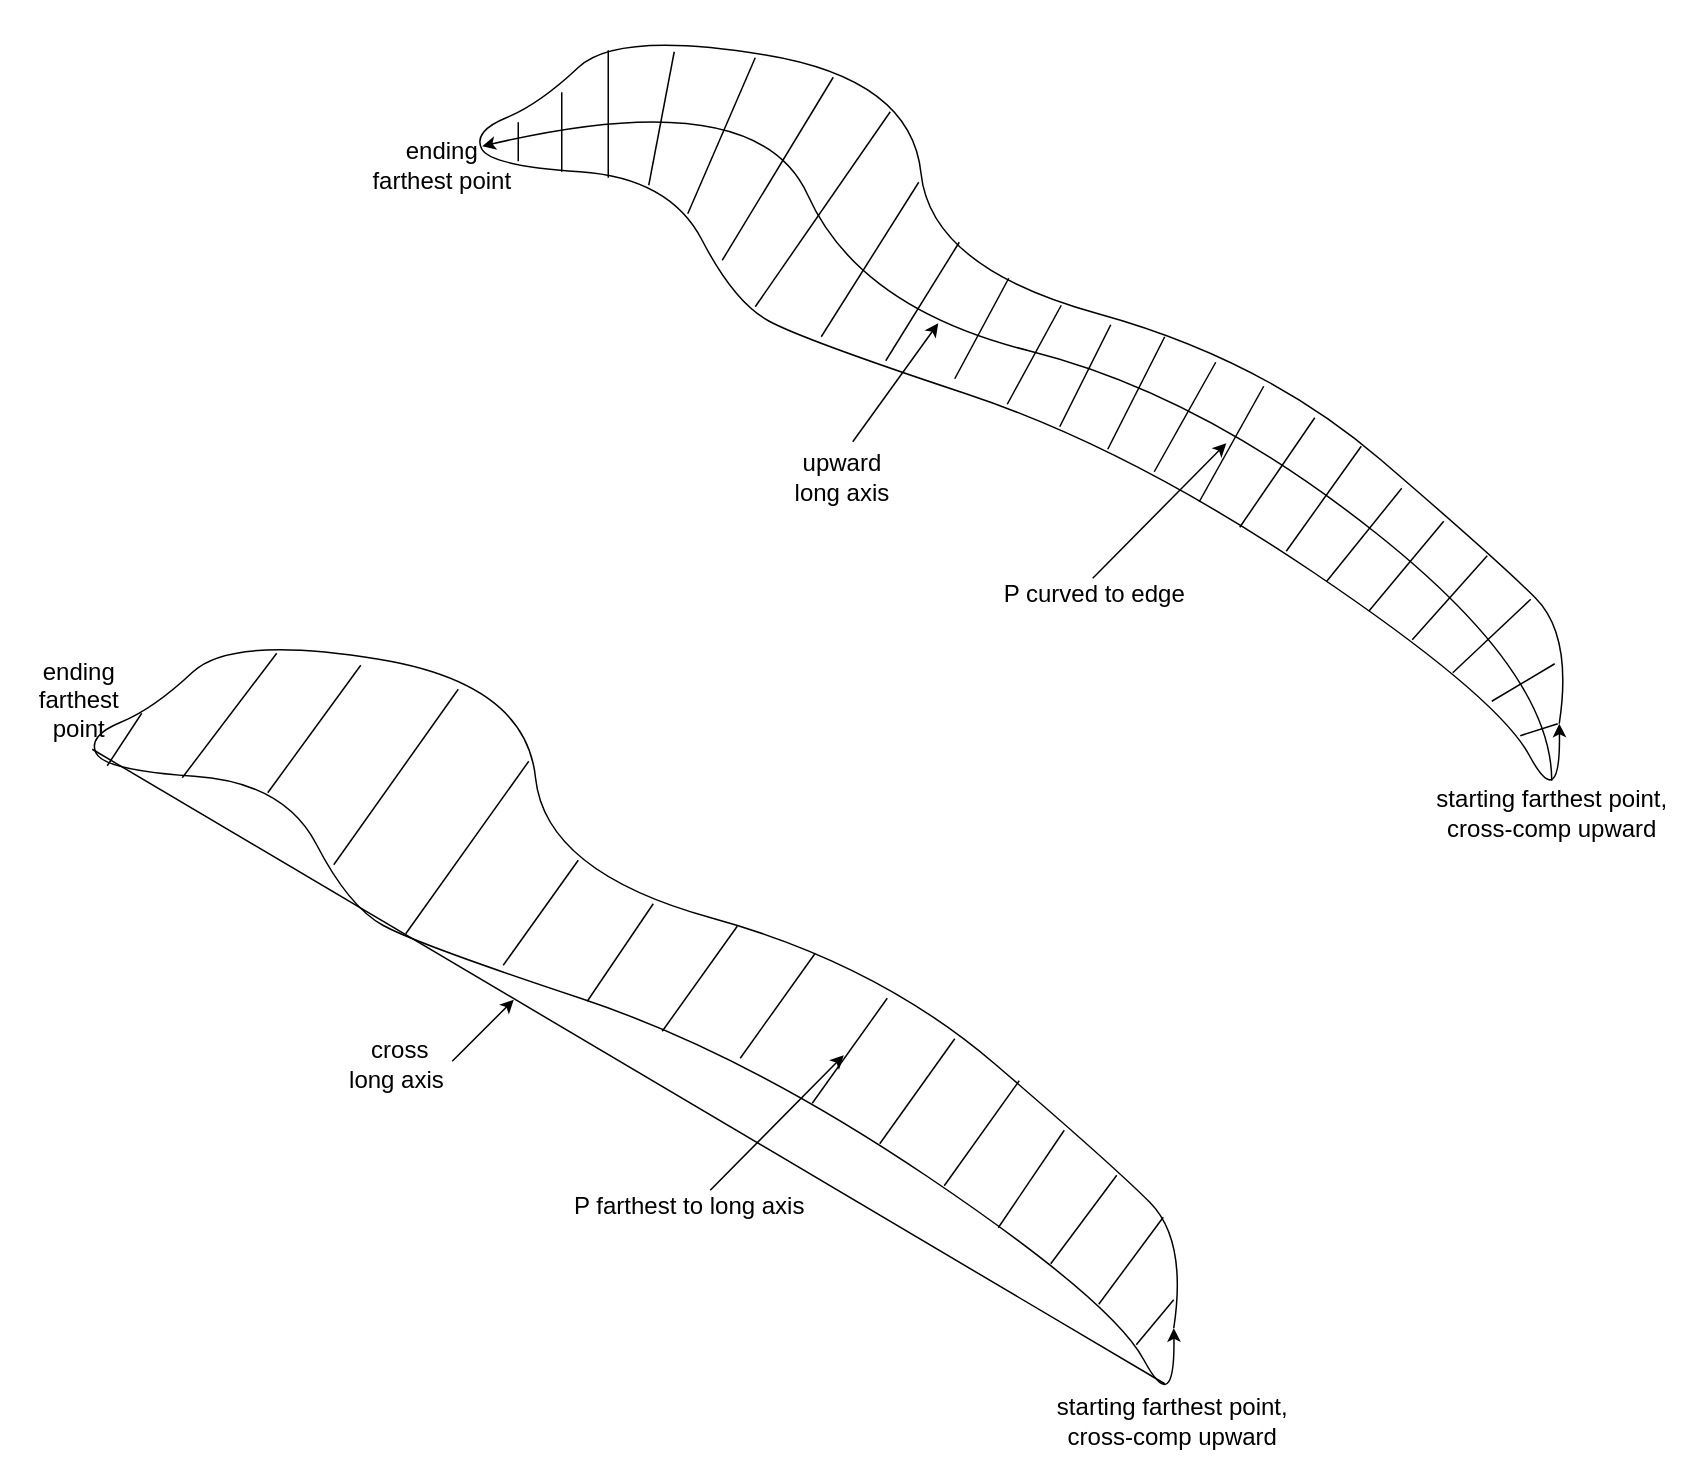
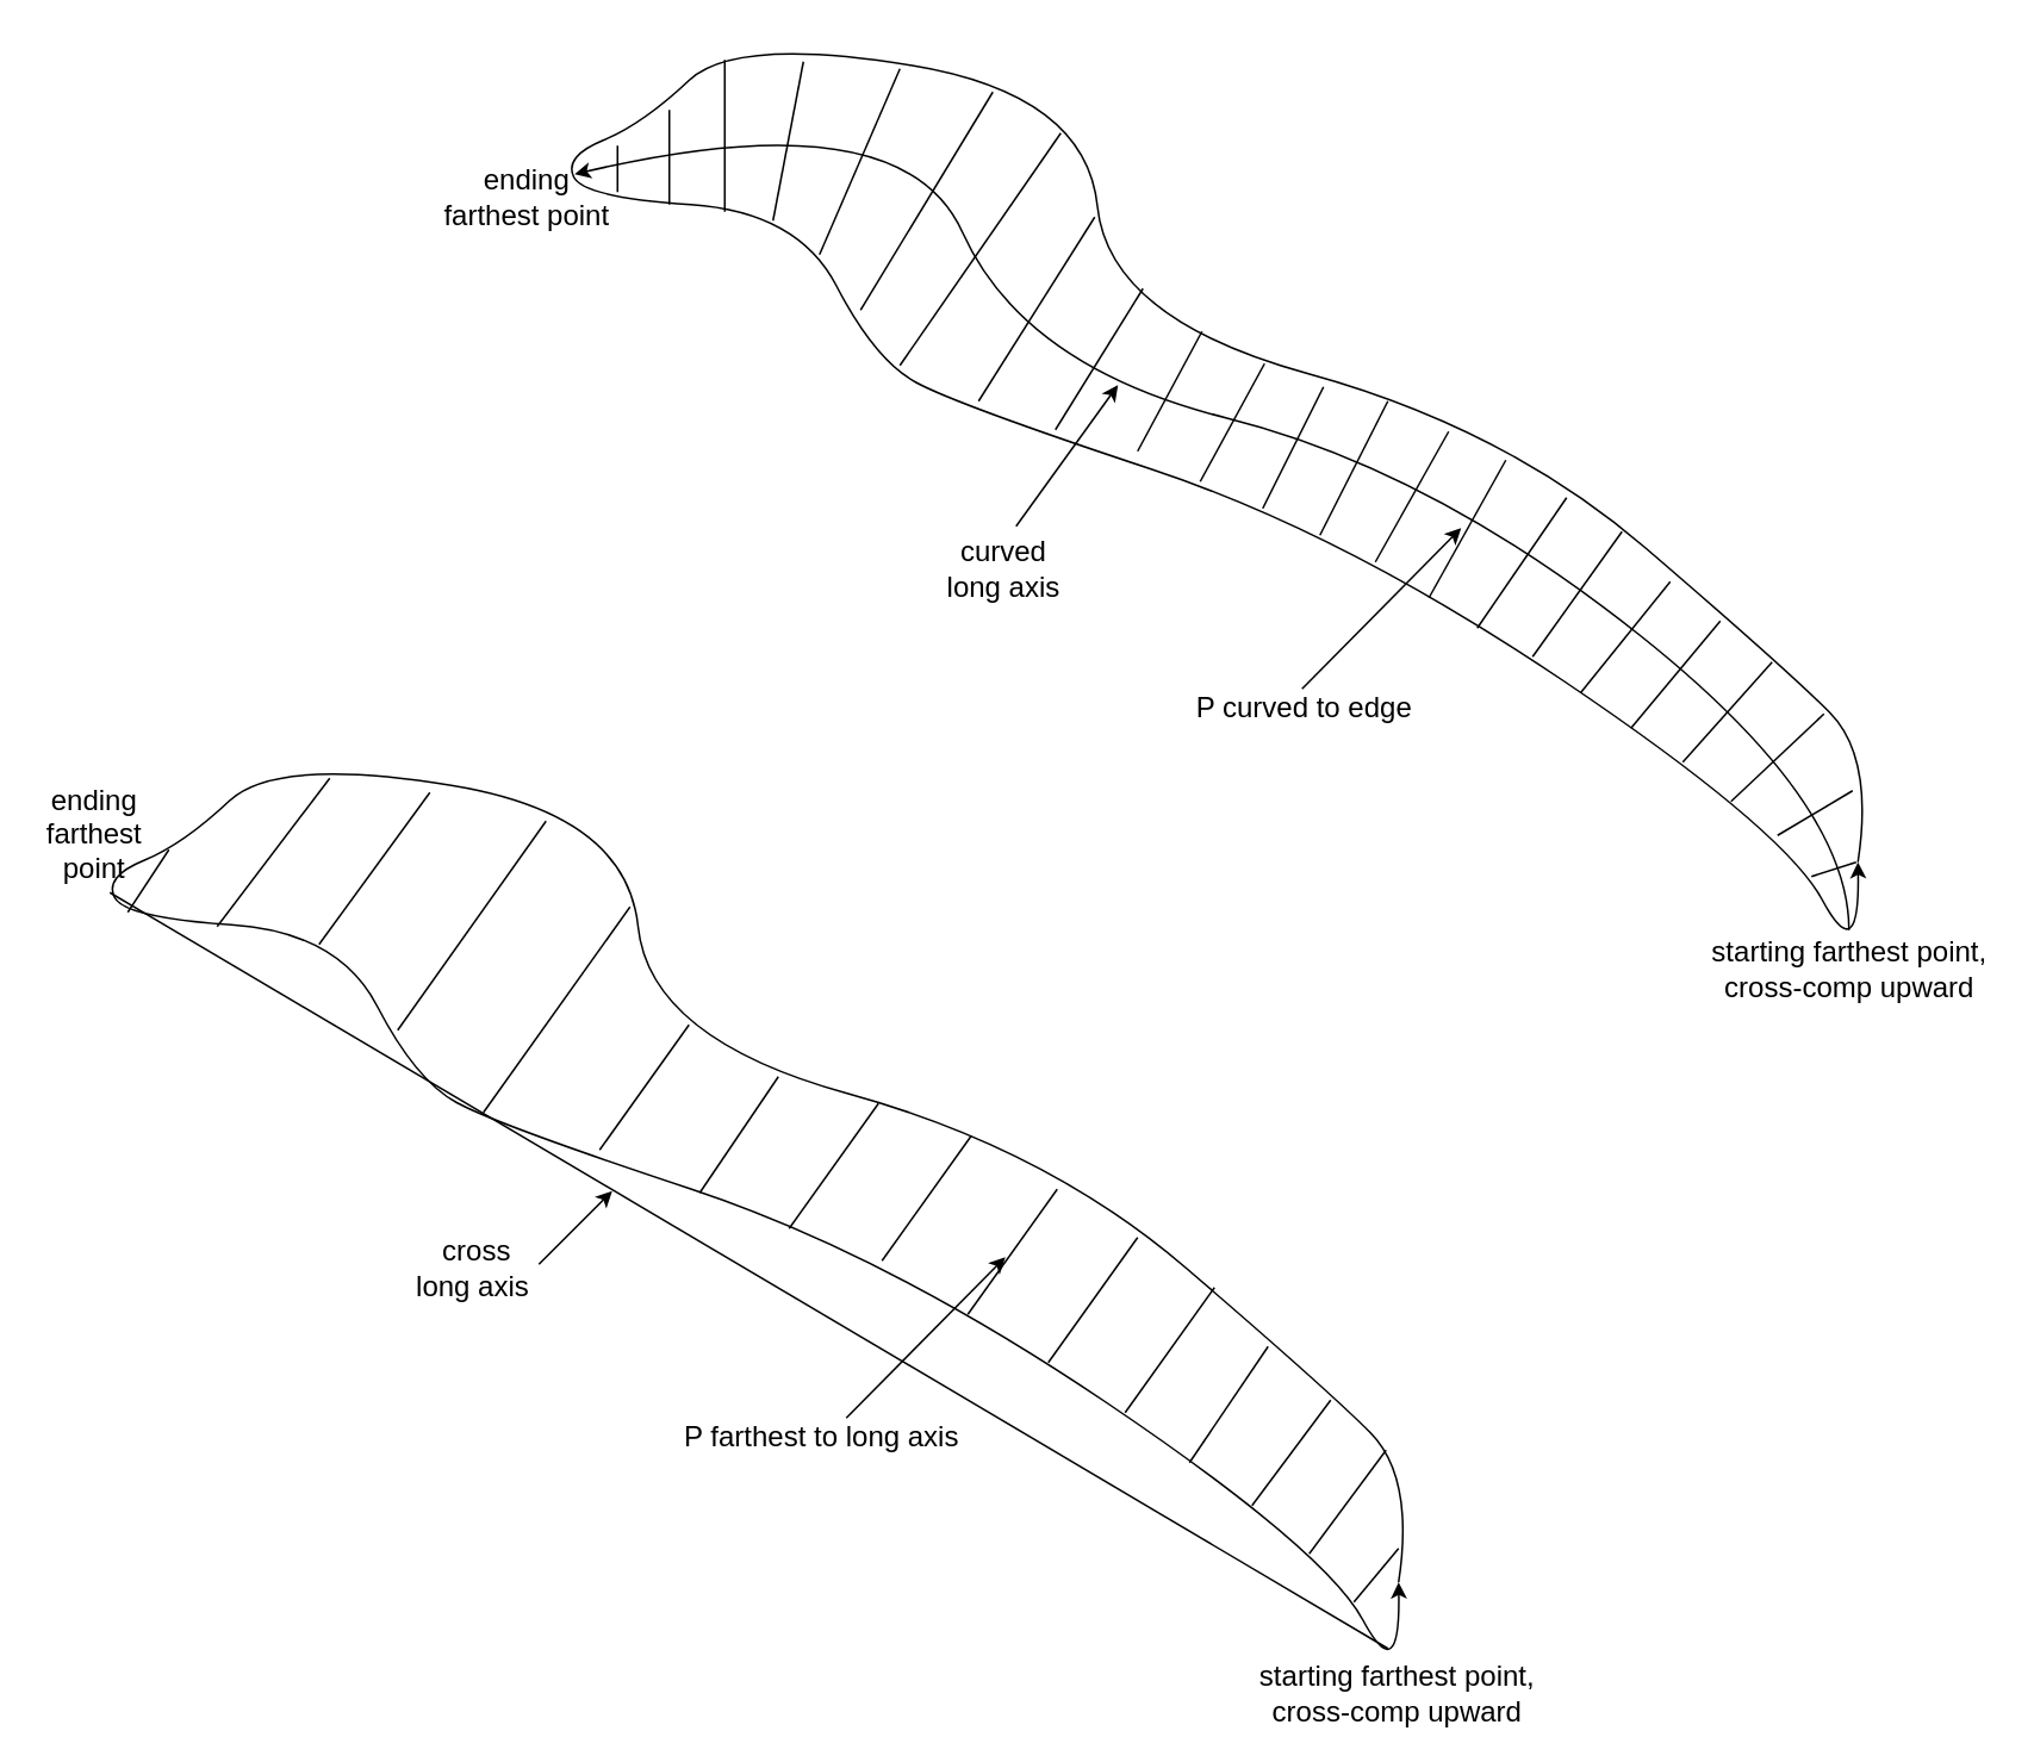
  <mxCell id="0" />
  <mxCell id="1" parent="0" />
  <mxCell id="2" value="" style="curved=1;endArrow=classic;html=1;" edge="1" parent="1"><mxGeometry width="50" height="50" relative="1" as="geometry"><mxPoint x="1039" y="482" as="sourcePoint" /><mxPoint x="1039" y="482" as="targetPoint" /><Array as="points"><mxPoint x="1048" y="423" /><mxPoint x="998" y="373" /><mxPoint x="842" y="239" /><mxPoint x="620" y="178" /><mxPoint x="607" y="52" /><mxPoint x="411" y="20" /><mxPoint x="359" y="69" /><mxPoint x="315" y="87" /><mxPoint x="326" y="110" /><mxPoint x="446" y="118" /><mxPoint x="489" y="201" /><mxPoint x="535" y="226" /><mxPoint x="752" y="298" /><mxPoint x="998" y="464" /><mxPoint x="1040" y="542" /></Array></mxGeometry></mxCell>
  <mxCell id="3" value="" style="endArrow=none;html=1;" edge="1" parent="1"><mxGeometry width="50" height="50" relative="1" as="geometry"><mxPoint x="345" y="107" as="sourcePoint" /><mxPoint x="345" y="81" as="targetPoint" /></mxGeometry></mxCell>
  <mxCell id="4" value="" style="endArrow=none;html=1;" edge="1" parent="1"><mxGeometry width="50" height="50" relative="1" as="geometry"><mxPoint x="481" y="173" as="sourcePoint" /><mxPoint x="555" y="51" as="targetPoint" /></mxGeometry></mxCell>
  <mxCell id="5" value="" style="endArrow=none;html=1;" edge="1" parent="1"><mxGeometry width="50" height="50" relative="1" as="geometry"><mxPoint x="405" y="118" as="sourcePoint" /><mxPoint x="405" y="33" as="targetPoint" /></mxGeometry></mxCell>
  <mxCell id="6" value="" style="endArrow=none;html=1;" edge="1" parent="1"><mxGeometry width="50" height="50" relative="1" as="geometry"><mxPoint x="432" y="123" as="sourcePoint" /><mxPoint x="449" y="34" as="targetPoint" /></mxGeometry></mxCell>
  <mxCell id="7" value="" style="endArrow=none;html=1;" edge="1" parent="1"><mxGeometry width="50" height="50" relative="1" as="geometry"><mxPoint x="458" y="142" as="sourcePoint" /><mxPoint x="503" y="38" as="targetPoint" /></mxGeometry></mxCell>
  <mxCell id="8" value="" style="endArrow=none;html=1;" edge="1" parent="1"><mxGeometry width="50" height="50" relative="1" as="geometry"><mxPoint x="503" y="204" as="sourcePoint" /><mxPoint x="593" y="74" as="targetPoint" /></mxGeometry></mxCell>
  <mxCell id="9" value="" style="endArrow=none;html=1;" edge="1" parent="1"><mxGeometry width="50" height="50" relative="1" as="geometry"><mxPoint x="547" y="224" as="sourcePoint" /><mxPoint x="612" y="121" as="targetPoint" /></mxGeometry></mxCell>
  <mxCell id="10" value="" style="endArrow=none;html=1;" edge="1" parent="1"><mxGeometry width="50" height="50" relative="1" as="geometry"><mxPoint x="590" y="240" as="sourcePoint" /><mxPoint x="639" y="161" as="targetPoint" /></mxGeometry></mxCell>
  <mxCell id="11" value="" style="endArrow=none;html=1;" edge="1" parent="1"><mxGeometry width="50" height="50" relative="1" as="geometry"><mxPoint x="636" y="252" as="sourcePoint" /><mxPoint x="672" y="185" as="targetPoint" /></mxGeometry></mxCell>
  <mxCell id="12" value="" style="endArrow=none;html=1;" edge="1" parent="1"><mxGeometry width="50" height="50" relative="1" as="geometry"><mxPoint x="671" y="269" as="sourcePoint" /><mxPoint x="707" y="203" as="targetPoint" /></mxGeometry></mxCell>
  <mxCell id="13" value="" style="endArrow=none;html=1;" edge="1" parent="1"><mxGeometry width="50" height="50" relative="1" as="geometry"><mxPoint x="738" y="299" as="sourcePoint" /><mxPoint x="776" y="224" as="targetPoint" /></mxGeometry></mxCell>
  <mxCell id="14" value="" style="endArrow=none;html=1;" edge="1" parent="1"><mxGeometry width="50" height="50" relative="1" as="geometry"><mxPoint x="799" y="334" as="sourcePoint" /><mxPoint x="842" y="257" as="targetPoint" /></mxGeometry></mxCell>
  <mxCell id="15" value="" style="endArrow=none;html=1;" edge="1" parent="1"><mxGeometry width="50" height="50" relative="1" as="geometry"><mxPoint x="769" y="314" as="sourcePoint" /><mxPoint x="810" y="241" as="targetPoint" /></mxGeometry></mxCell>
  <mxCell id="16" value="" style="endArrow=none;html=1;" edge="1" parent="1"><mxGeometry width="50" height="50" relative="1" as="geometry"><mxPoint x="706" y="284" as="sourcePoint" /><mxPoint x="740" y="216" as="targetPoint" /></mxGeometry></mxCell>
  <mxCell id="17" value="" style="endArrow=none;html=1;" edge="1" parent="1"><mxGeometry width="50" height="50" relative="1" as="geometry"><mxPoint x="826" y="351" as="sourcePoint" /><mxPoint x="876" y="278" as="targetPoint" /></mxGeometry></mxCell>
  <mxCell id="18" value="" style="endArrow=none;html=1;" edge="1" parent="1"><mxGeometry width="50" height="50" relative="1" as="geometry"><mxPoint x="857" y="367" as="sourcePoint" /><mxPoint x="907" y="297" as="targetPoint" /></mxGeometry></mxCell>
  <mxCell id="19" value="" style="endArrow=none;html=1;" edge="1" parent="1"><mxGeometry width="50" height="50" relative="1" as="geometry"><mxPoint x="884" y="387" as="sourcePoint" /><mxPoint x="934" y="325" as="targetPoint" /></mxGeometry></mxCell>
  <mxCell id="20" value="" style="endArrow=none;html=1;" edge="1" parent="1"><mxGeometry width="50" height="50" relative="1" as="geometry"><mxPoint x="912" y="407" as="sourcePoint" /><mxPoint x="962" y="347" as="targetPoint" /></mxGeometry></mxCell>
  <mxCell id="21" value="" style="endArrow=none;html=1;" edge="1" parent="1"><mxGeometry width="50" height="50" relative="1" as="geometry"><mxPoint x="941" y="426" as="sourcePoint" /><mxPoint x="991" y="370" as="targetPoint" /></mxGeometry></mxCell>
  <mxCell id="22" value="" style="endArrow=none;html=1;" edge="1" parent="1"><mxGeometry width="50" height="50" relative="1" as="geometry"><mxPoint x="968" y="448" as="sourcePoint" /><mxPoint x="1020" y="399" as="targetPoint" /></mxGeometry></mxCell>
  <mxCell id="23" value="" style="endArrow=none;html=1;" edge="1" parent="1"><mxGeometry width="50" height="50" relative="1" as="geometry"><mxPoint x="994" y="467" as="sourcePoint" /><mxPoint x="1036" y="442" as="targetPoint" /></mxGeometry></mxCell>
  <mxCell id="24" value="" style="endArrow=none;html=1;" edge="1" parent="1"><mxGeometry width="50" height="50" relative="1" as="geometry"><mxPoint x="1013" y="490" as="sourcePoint" /><mxPoint x="1038" y="482" as="targetPoint" /></mxGeometry></mxCell>
  <mxCell id="25" value="" style="endArrow=none;html=1;" edge="1" parent="1"><mxGeometry width="50" height="50" relative="1" as="geometry"><mxPoint x="374" y="114" as="sourcePoint" /><mxPoint x="374" y="61" as="targetPoint" /></mxGeometry></mxCell>
  <mxCell id="26" value="&lt;font style=&quot;font-size: 16px&quot;&gt;starting farthest point,&lt;br&gt;cross-comp upward&lt;/font&gt;" style="text;html=1;align=center;verticalAlign=middle;resizable=0;points=[];autosize=1;" vertex="1" parent="1"><mxGeometry x="952" y="525" width="164" height="34" as="geometry" /></mxCell>
  <mxCell id="27" value="&lt;font style=&quot;font-size: 16px&quot;&gt;P curved to edge&lt;/font&gt;" style="text;html=1;align=center;verticalAlign=middle;resizable=0;points=[];autosize=1;" vertex="1" parent="1"><mxGeometry x="650" y="385" width="158" height="19" as="geometry" /></mxCell>
  <mxCell id="28" value="" style="endArrow=classic;html=1;" edge="1" parent="1"><mxGeometry width="50" height="50" relative="1" as="geometry"><mxPoint x="728" y="385" as="sourcePoint" /><mxPoint x="817" y="295" as="targetPoint" /></mxGeometry></mxCell>
  <mxCell id="29" value="" style="curved=1;endArrow=classic;html=1;" edge="1" parent="1"><mxGeometry width="50" height="50" relative="1" as="geometry"><mxPoint x="782" y="885" as="sourcePoint" /><mxPoint x="782" y="885" as="targetPoint" /><Array as="points"><mxPoint x="791" y="826" /><mxPoint x="741" y="776" /><mxPoint x="585" y="642" /><mxPoint x="363" y="581" /><mxPoint x="350" y="455" /><mxPoint x="154" y="423" /><mxPoint x="102" y="472" /><mxPoint x="58" y="490" /><mxPoint x="69" y="513" /><mxPoint x="189" y="521" /><mxPoint x="232" y="604" /><mxPoint x="278" y="629" /><mxPoint x="495" y="701" /><mxPoint x="741" y="867" /><mxPoint x="783" y="945" /></Array></mxGeometry></mxCell>
  <mxCell id="30" value="" style="endArrow=none;html=1;" edge="1" parent="1"><mxGeometry width="50" height="50" relative="1" as="geometry"><mxPoint x="71" y="510" as="sourcePoint" /><mxPoint x="94" y="475" as="targetPoint" /></mxGeometry></mxCell>
  <mxCell id="31" value="" style="endArrow=none;html=1;" edge="1" parent="1"><mxGeometry width="50" height="50" relative="1" as="geometry"><mxPoint x="586" y="762" as="sourcePoint" /><mxPoint x="636" y="692" as="targetPoint" /></mxGeometry></mxCell>
  <mxCell id="32" value="&lt;font style=&quot;font-size: 16px&quot;&gt;starting farthest point,&lt;br&gt;cross-comp upward&lt;/font&gt;" style="text;html=1;align=center;verticalAlign=middle;resizable=0;points=[];autosize=1;" vertex="1" parent="1"><mxGeometry x="699" y="930" width="164" height="34" as="geometry" /></mxCell>
  <mxCell id="33" value="&lt;font style=&quot;font-size: 16px&quot;&gt;P farthest to long axis&lt;/font&gt;" style="text;html=1;align=center;verticalAlign=middle;resizable=0;points=[];autosize=1;" vertex="1" parent="1"><mxGeometry x="366" y="793" width="186" height="19" as="geometry" /></mxCell>
  <mxCell id="34" value="" style="endArrow=classic;html=1;" edge="1" parent="1"><mxGeometry width="50" height="50" relative="1" as="geometry"><mxPoint x="473" y="793" as="sourcePoint" /><mxPoint x="562" y="703" as="targetPoint" /></mxGeometry></mxCell>
  <mxCell id="35" value="" style="endArrow=none;html=1;" edge="1" parent="1"><mxGeometry width="50" height="50" relative="1" as="geometry"><mxPoint x="629" y="790" as="sourcePoint" /><mxPoint x="679" y="720" as="targetPoint" /></mxGeometry></mxCell>
  <mxCell id="36" value="" style="endArrow=none;html=1;" edge="1" parent="1"><mxGeometry width="50" height="50" relative="1" as="geometry"><mxPoint x="665" y="818" as="sourcePoint" /><mxPoint x="709" y="753" as="targetPoint" /></mxGeometry></mxCell>
  <mxCell id="37" value="" style="endArrow=none;html=1;" edge="1" parent="1"><mxGeometry width="50" height="50" relative="1" as="geometry"><mxPoint x="700" y="842" as="sourcePoint" /><mxPoint x="744" y="783" as="targetPoint" /></mxGeometry></mxCell>
  <mxCell id="38" value="" style="endArrow=none;html=1;" edge="1" parent="1"><mxGeometry width="50" height="50" relative="1" as="geometry"><mxPoint x="732" y="869" as="sourcePoint" /><mxPoint x="775" y="811" as="targetPoint" /></mxGeometry></mxCell>
  <mxCell id="39" value="" style="endArrow=none;html=1;" edge="1" parent="1"><mxGeometry width="50" height="50" relative="1" as="geometry"><mxPoint x="441" y="687" as="sourcePoint" /><mxPoint x="491" y="617" as="targetPoint" /></mxGeometry></mxCell>
  <mxCell id="40" value="" style="endArrow=none;html=1;" edge="1" parent="1"><mxGeometry width="50" height="50" relative="1" as="geometry"><mxPoint x="493" y="705" as="sourcePoint" /><mxPoint x="543" y="635" as="targetPoint" /></mxGeometry></mxCell>
  <mxCell id="41" value="" style="endArrow=none;html=1;" edge="1" parent="1"><mxGeometry width="50" height="50" relative="1" as="geometry"><mxPoint x="541" y="735" as="sourcePoint" /><mxPoint x="591" y="665" as="targetPoint" /></mxGeometry></mxCell>
  <mxCell id="42" value="" style="endArrow=none;html=1;" edge="1" parent="1"><mxGeometry width="50" height="50" relative="1" as="geometry"><mxPoint x="270" y="622" as="sourcePoint" /><mxPoint x="352" y="507" as="targetPoint" /></mxGeometry></mxCell>
  <mxCell id="43" value="" style="endArrow=none;html=1;" edge="1" parent="1"><mxGeometry width="50" height="50" relative="1" as="geometry"><mxPoint x="222" y="576" as="sourcePoint" /><mxPoint x="305" y="459" as="targetPoint" /></mxGeometry></mxCell>
  <mxCell id="44" value="" style="endArrow=none;html=1;" edge="1" parent="1"><mxGeometry width="50" height="50" relative="1" as="geometry"><mxPoint x="178" y="528" as="sourcePoint" /><mxPoint x="240" y="443" as="targetPoint" /></mxGeometry></mxCell>
  <mxCell id="45" value="" style="endArrow=none;html=1;" edge="1" parent="1"><mxGeometry width="50" height="50" relative="1" as="geometry"><mxPoint x="121" y="518" as="sourcePoint" /><mxPoint x="184" y="435" as="targetPoint" /></mxGeometry></mxCell>
  <mxCell id="46" value="" style="endArrow=none;html=1;" edge="1" parent="1"><mxGeometry width="50" height="50" relative="1" as="geometry"><mxPoint x="335" y="643" as="sourcePoint" /><mxPoint x="385" y="573" as="targetPoint" /></mxGeometry></mxCell>
  <mxCell id="47" value="" style="endArrow=none;html=1;" edge="1" parent="1"><mxGeometry width="50" height="50" relative="1" as="geometry"><mxPoint x="757" y="896" as="sourcePoint" /><mxPoint x="782" y="866" as="targetPoint" /></mxGeometry></mxCell>
  <mxCell id="48" value="" style="endArrow=none;html=1;" edge="1" parent="1"><mxGeometry width="50" height="50" relative="1" as="geometry"><mxPoint x="776" y="922" as="sourcePoint" /><mxPoint x="61" y="499" as="targetPoint" /></mxGeometry></mxCell>
  <mxCell id="49" value="&lt;font style=&quot;font-size: 16px&quot;&gt;cross &lt;br&gt;long axis&amp;nbsp;&lt;/font&gt;" style="text;html=1;align=center;verticalAlign=middle;resizable=0;points=[];autosize=1;" vertex="1" parent="1"><mxGeometry x="227" y="692" width="78" height="34" as="geometry" /></mxCell>
  <mxCell id="50" value="" style="endArrow=classic;html=1;" edge="1" parent="1"><mxGeometry width="50" height="50" relative="1" as="geometry"><mxPoint x="301" y="707" as="sourcePoint" /><mxPoint x="342" y="666" as="targetPoint" /></mxGeometry></mxCell>
- <mxCell id="51" value="&lt;font style=&quot;font-size: 16px&quot;&gt;upward&amp;nbsp;&lt;br&gt;long axis&amp;nbsp;&lt;/font&gt;" style="text;html=1;align=center;verticalAlign=middle;resizable=0;points=[];autosize=1;" vertex="1" parent="1"><mxGeometry x="524" y="301" width="78" height="34" as="geometry" /></mxCell>
+ <mxCell id="51" value="&lt;font style=&quot;font-size: 16px&quot;&gt;curved&amp;nbsp;&lt;br&gt;long axis&amp;nbsp;&lt;/font&gt;" style="text;html=1;align=center;verticalAlign=middle;resizable=0;points=[];autosize=1;" vertex="1" parent="1"><mxGeometry x="524" y="301" width="78" height="34" as="geometry" /></mxCell>
  <mxCell id="52" value="" style="curved=1;endArrow=classic;html=1;" edge="1" parent="1"><mxGeometry width="50" height="50" relative="1" as="geometry"><mxPoint x="1034" y="520" as="sourcePoint" /><mxPoint x="321" y="97" as="targetPoint" /><Array as="points"><mxPoint x="1034" y="448" /><mxPoint x="800" y="262" /><mxPoint x="572" y="205" /><mxPoint x="504" y="54" /></Array></mxGeometry></mxCell>
  <mxCell id="53" value="" style="endArrow=none;html=1;" edge="1" parent="1"><mxGeometry width="50" height="50" relative="1" as="geometry"><mxPoint x="391" y="667" as="sourcePoint" /><mxPoint x="435" y="602" as="targetPoint" /></mxGeometry></mxCell>
  <mxCell id="54" value="" style="endArrow=classic;html=1;" edge="1" parent="1"><mxGeometry width="50" height="50" relative="1" as="geometry"><mxPoint x="568" y="294" as="sourcePoint" /><mxPoint x="625" y="215" as="targetPoint" /></mxGeometry></mxCell>
  <mxCell id="55" value="&lt;font style=&quot;font-size: 16px&quot;&gt;ending &lt;br&gt;farthest point&lt;br&gt;&lt;/font&gt;" style="text;html=1;align=center;verticalAlign=middle;resizable=0;points=[];autosize=1;" vertex="1" parent="1"><mxGeometry x="242" y="93" width="103" height="34" as="geometry" /></mxCell>
  <mxCell id="56" value="&lt;font style=&quot;font-size: 16px&quot;&gt;ending &lt;br&gt;farthest &lt;br&gt;point&lt;br&gt;&lt;/font&gt;" style="text;html=1;align=center;verticalAlign=middle;resizable=0;points=[];autosize=1;" vertex="1" parent="1"><mxGeometry x="20" y="441" width="63" height="49" as="geometry" /></mxCell>
